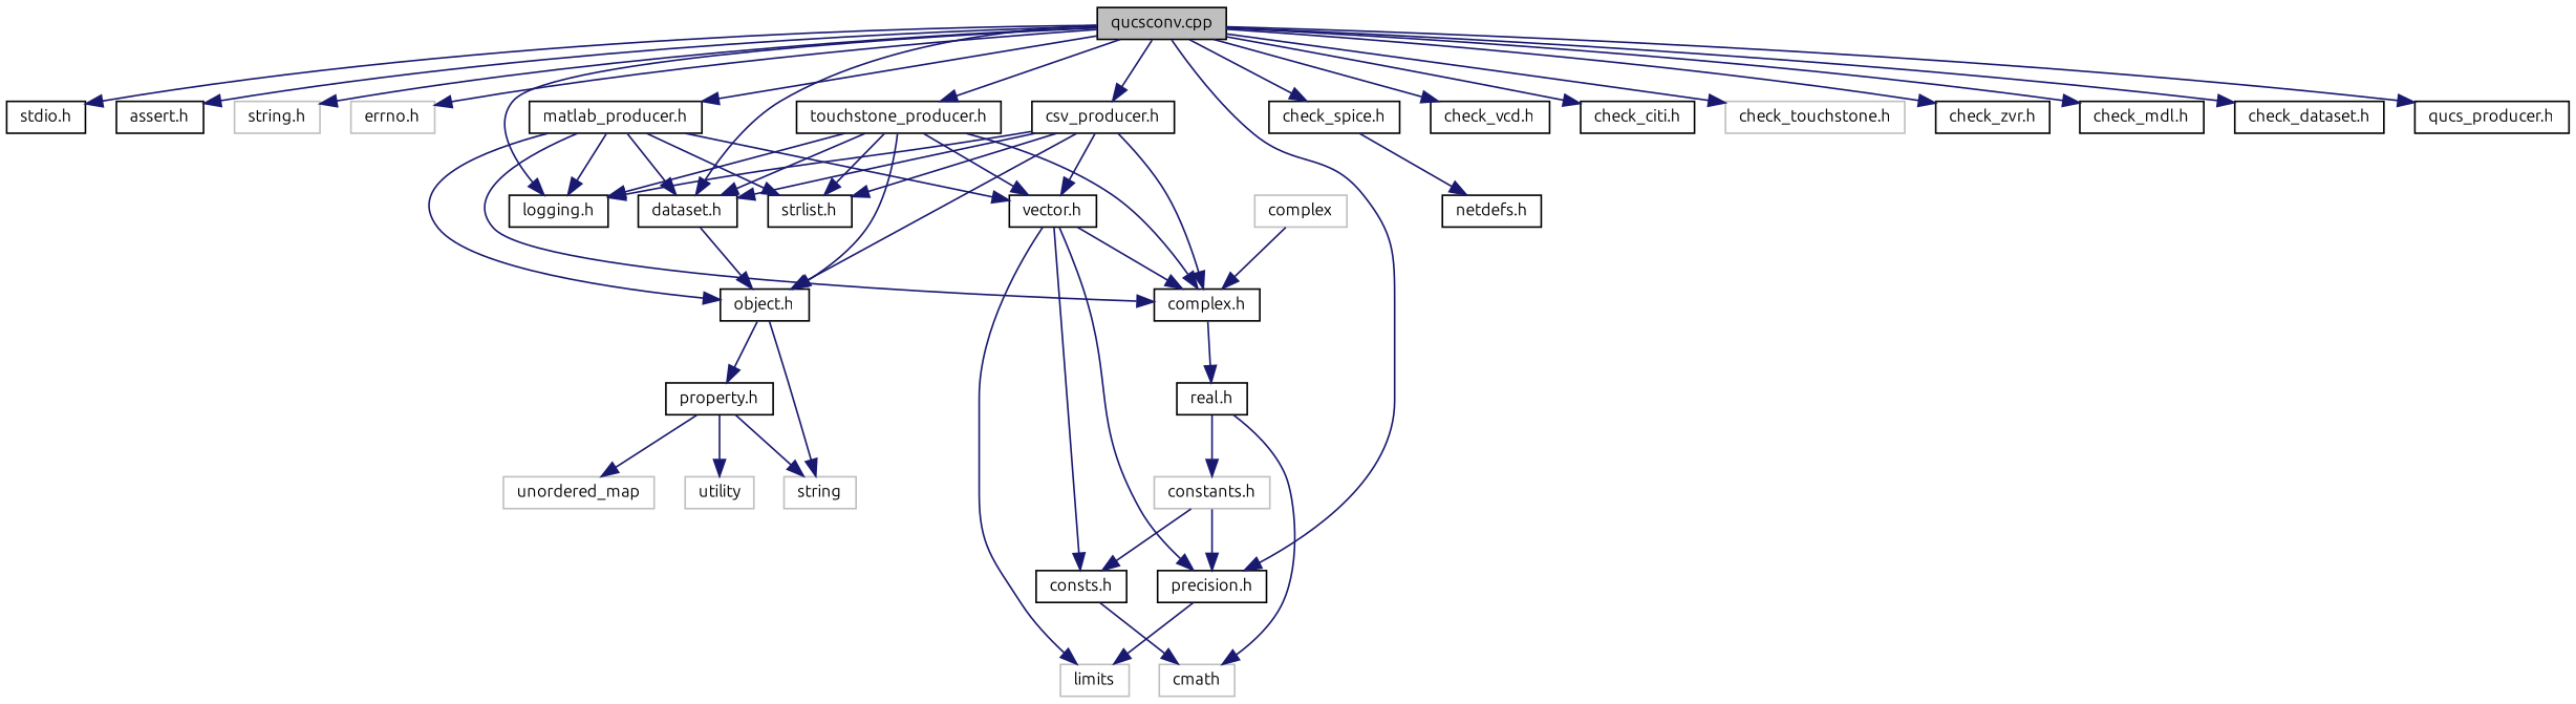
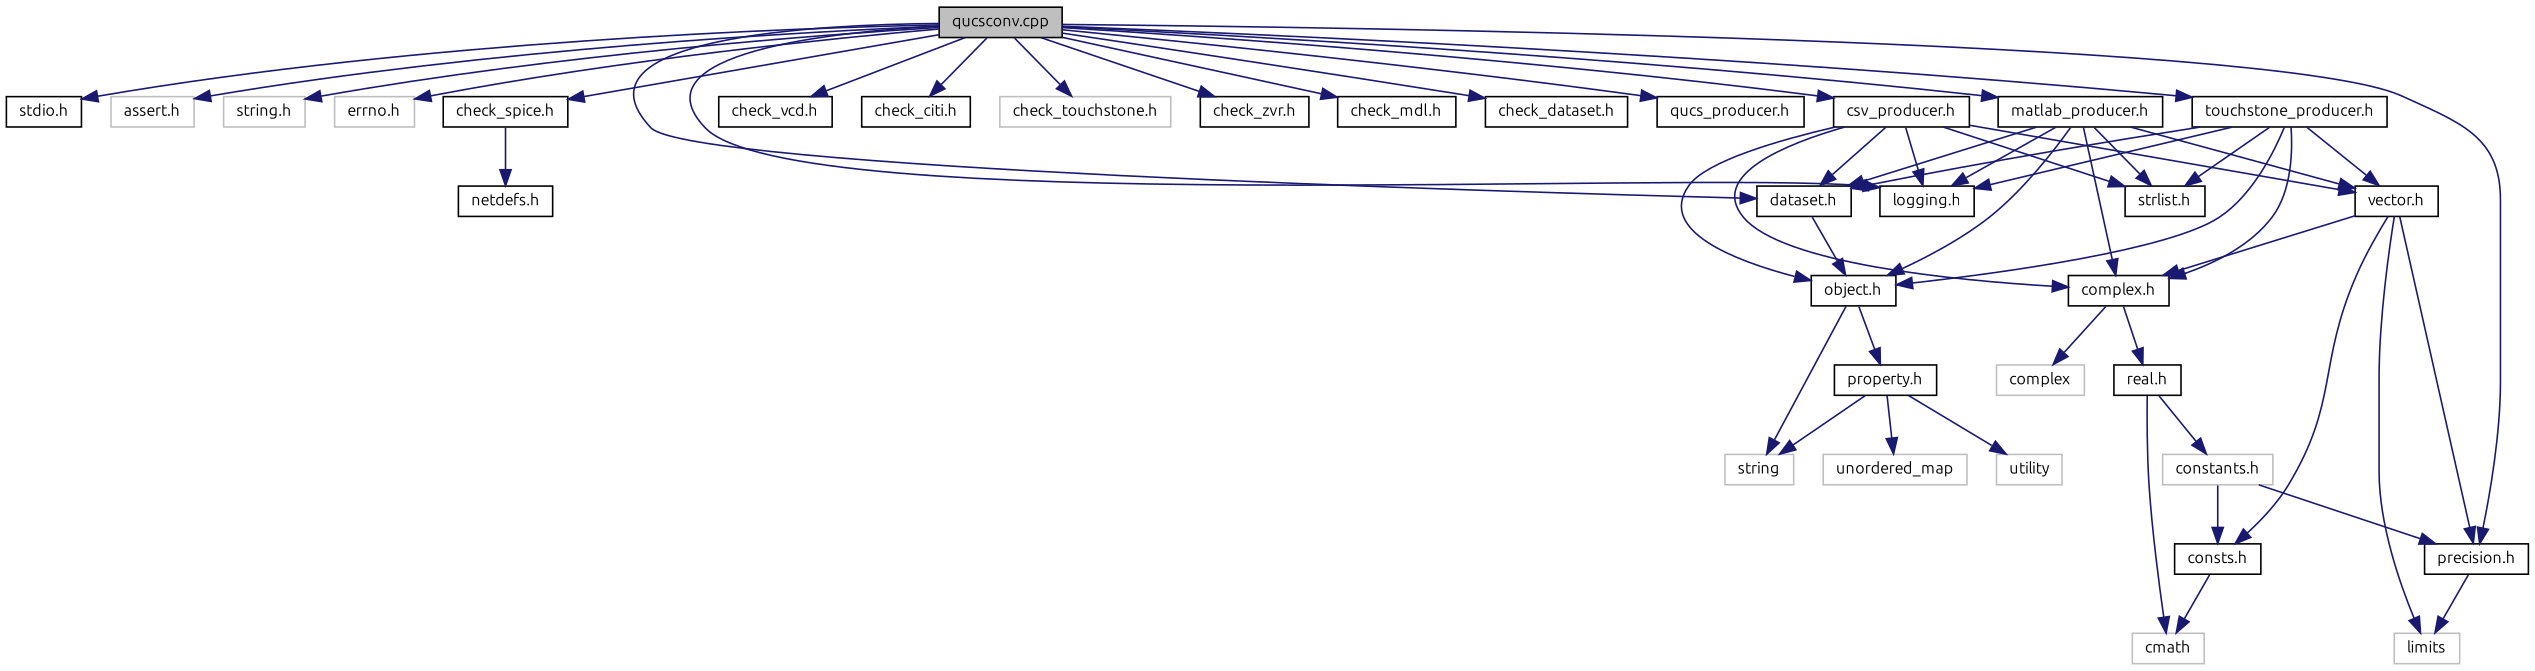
  digraph {
    fontname=Ubuntu
    node [color=black fillcolor=white fontname=Ubuntu fontsize=10 shape=record style=filled]
    edge [color=midnightblue fontname=Ubuntu fontsize=10 labelfontname=Helvetica labelfontsize=10 style=solid]
    n1 [fillcolor=grey75 fontcolor=black height=0.2 label="qucsconv.cpp" width=0.4]
    n2 [height=0.2 label="stdio.h" width=0.4]
-   n3 [height=0.2 label="assert.h" width=0.4]
+   n3 [color=grey75 height=0.2 label="assert.h" width=0.4]
    n4 [color=grey75 height=0.2 label="string.h" width=0.4]
    n5 [color=grey75 height=0.2 label="errno.h" width=0.4]
    n6 [height=0.2 label="logging.h" width=0.4]
    n7 [height=0.2 label="precision.h" width=0.4]
    n8 [height=0.2 label="check_spice.h" width=0.4]
    n9 [height=0.2 label="check_vcd.h" width=0.4]
    n10 [height=0.2 label="check_citi.h" width=0.4]
    n11 [color=grey75 height=0.2 label="check_touchstone.h" width=0.4]
    n12 [height=0.2 label="check_zvr.h" width=0.4]
    n13 [height=0.2 label="check_mdl.h" width=0.4]
    n14 [height=0.2 label="check_dataset.h" width=0.4]
    n15 [height=0.2 label="qucs_producer.h" width=0.4]
    n16 [height=0.2 label="csv_producer.h" width=0.4]
    n17 [height=0.2 label="dataset.h" width=0.4]
    n18 [height=0.2 label="touchstone_producer.h" width=0.4]
    n19 [height=0.2 label="matlab_producer.h" width=0.4]
    n20 [color=grey75 height=0.2 label=limits width=0.4]
    n21 [height=0.2 label="netdefs.h" width=0.4]
    n22 [height=0.2 label="strlist.h" width=0.4]
    n23 [height=0.2 label="object.h" width=0.4]
    n24 [height=0.2 label="complex.h" width=0.4]
    n25 [height=0.2 label="vector.h" width=0.4]
    n26 [color=grey75 height=0.2 label=string width=0.4]
    n27 [height=0.2 label="property.h" width=0.4]
    n28 [color=grey75 height=0.2 label=complex width=0.4]
    n29 [height=0.2 label="real.h" width=0.4]
    n30 [height=0.2 label="consts.h" width=0.4]
    n31 [color=grey75 height=0.2 label=unordered_map width=0.4]
    n32 [color=grey75 height=0.2 label=utility width=0.4]
    n33 [color=grey75 height=0.2 label=cmath width=0.4]
    n34 [color=grey75 height=0.2 label="constants.h" width=0.4]
    n1 -> n2
    n1 -> n3
    n1 -> n4
    n1 -> n5
    n1 -> n6
    n1 -> n7
    n1 -> n8
    n1 -> n9
    n1 -> n10
    n1 -> n11
    n1 -> n12
    n1 -> n13
    n1 -> n14
    n1 -> n15
    n1 -> n16
    n1 -> n17
    n1 -> n18
    n1 -> n19
    n7 -> n20
    n8 -> n21
    n16 -> n6
    n16 -> n17
    n16 -> n22
    n16 -> n23
    n16 -> n24
    n16 -> n25
    n17 -> n23
    n18 -> n6
    n18 -> n17
    n18 -> n22
    n18 -> n23
    n18 -> n24
    n18 -> n25
    n19 -> n6
    n19 -> n17
    n19 -> n22
    n19 -> n23
    n19 -> n24
    n19 -> n25
    n23 -> n26
    n23 -> n27
-   n28 -> n24
+   n24 -> n28
    n24 -> n29
    n25 -> n7
    n25 -> n20
    n25 -> n24
    n25 -> n30
    n27 -> n26
    n27 -> n31
    n27 -> n32
    n29 -> n33
    n29 -> n34
    n30 -> n33
    n34 -> n7
    n34 -> n30
  }
